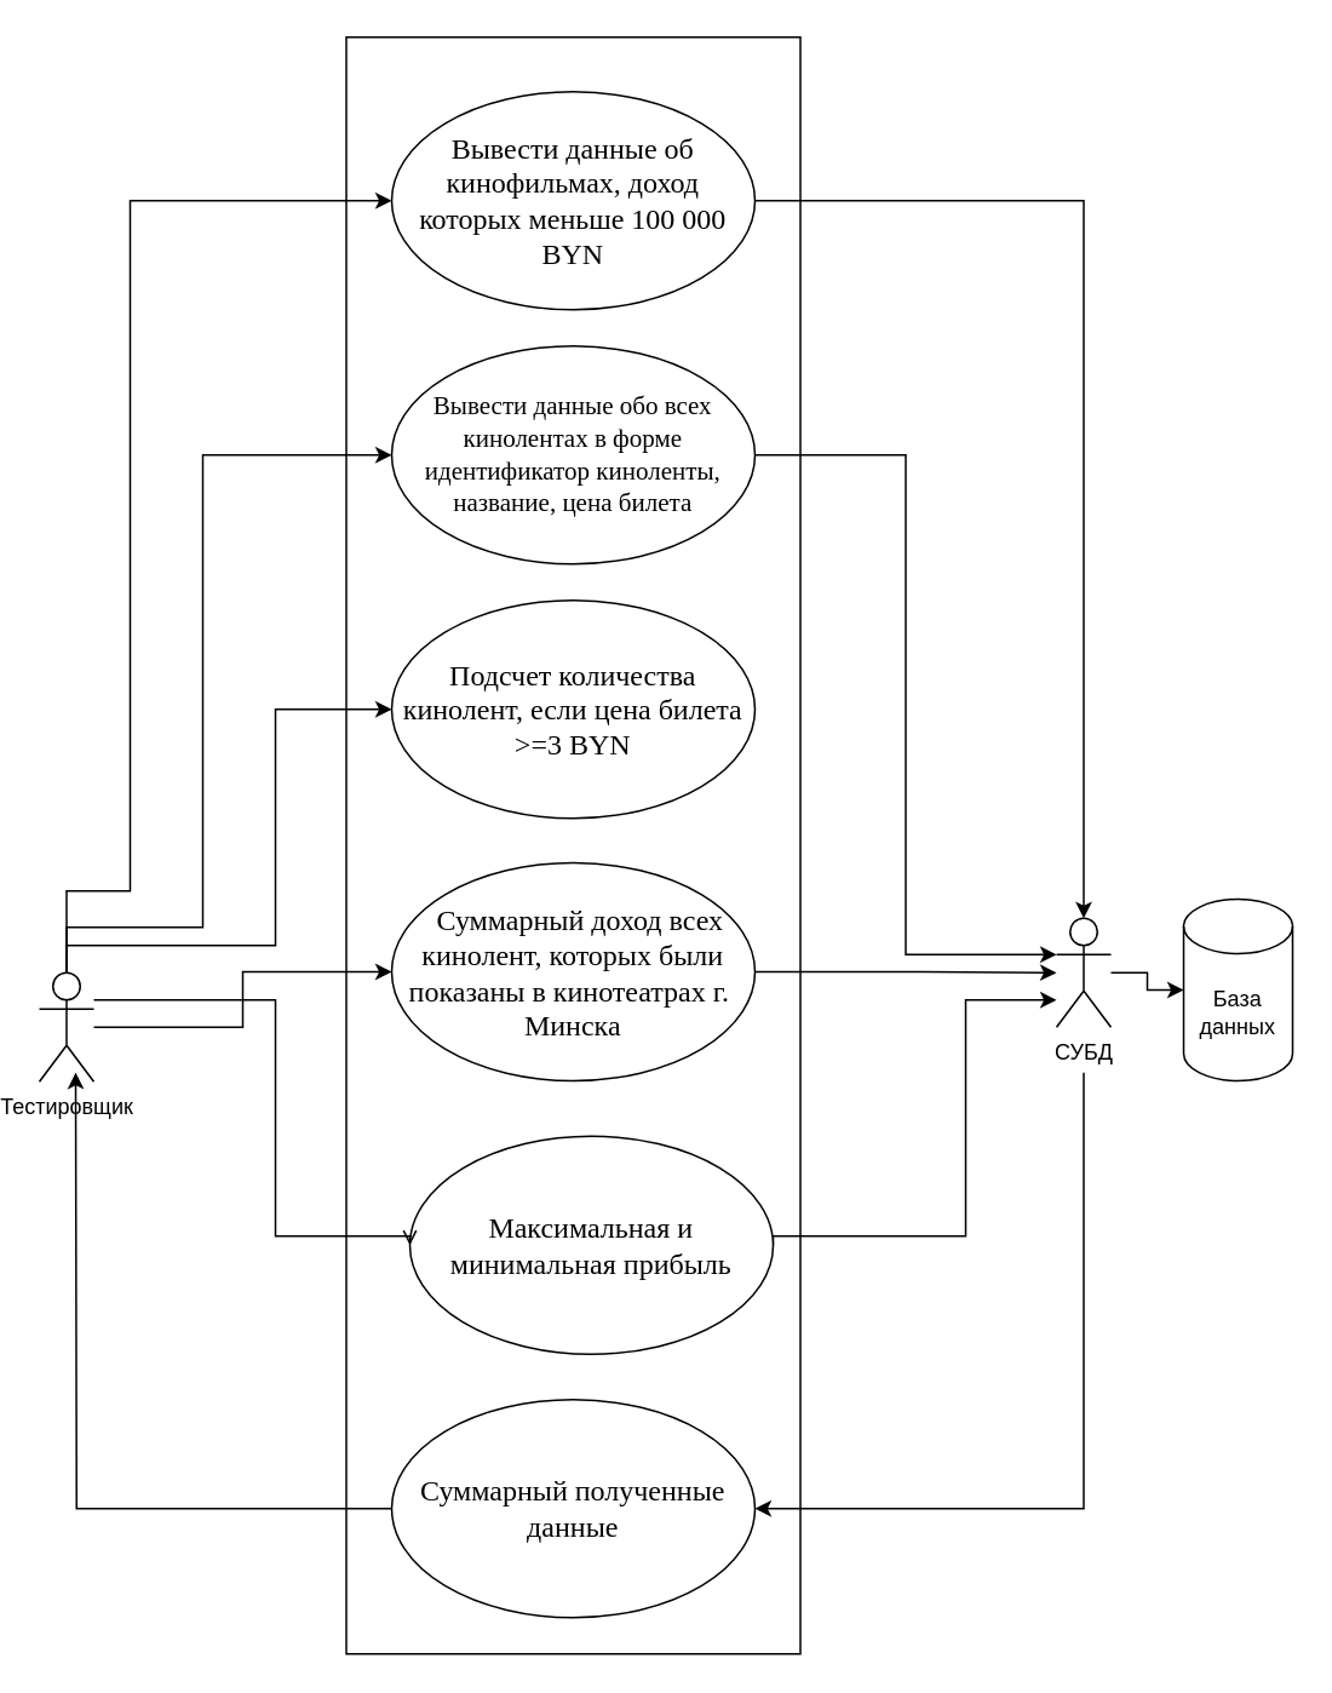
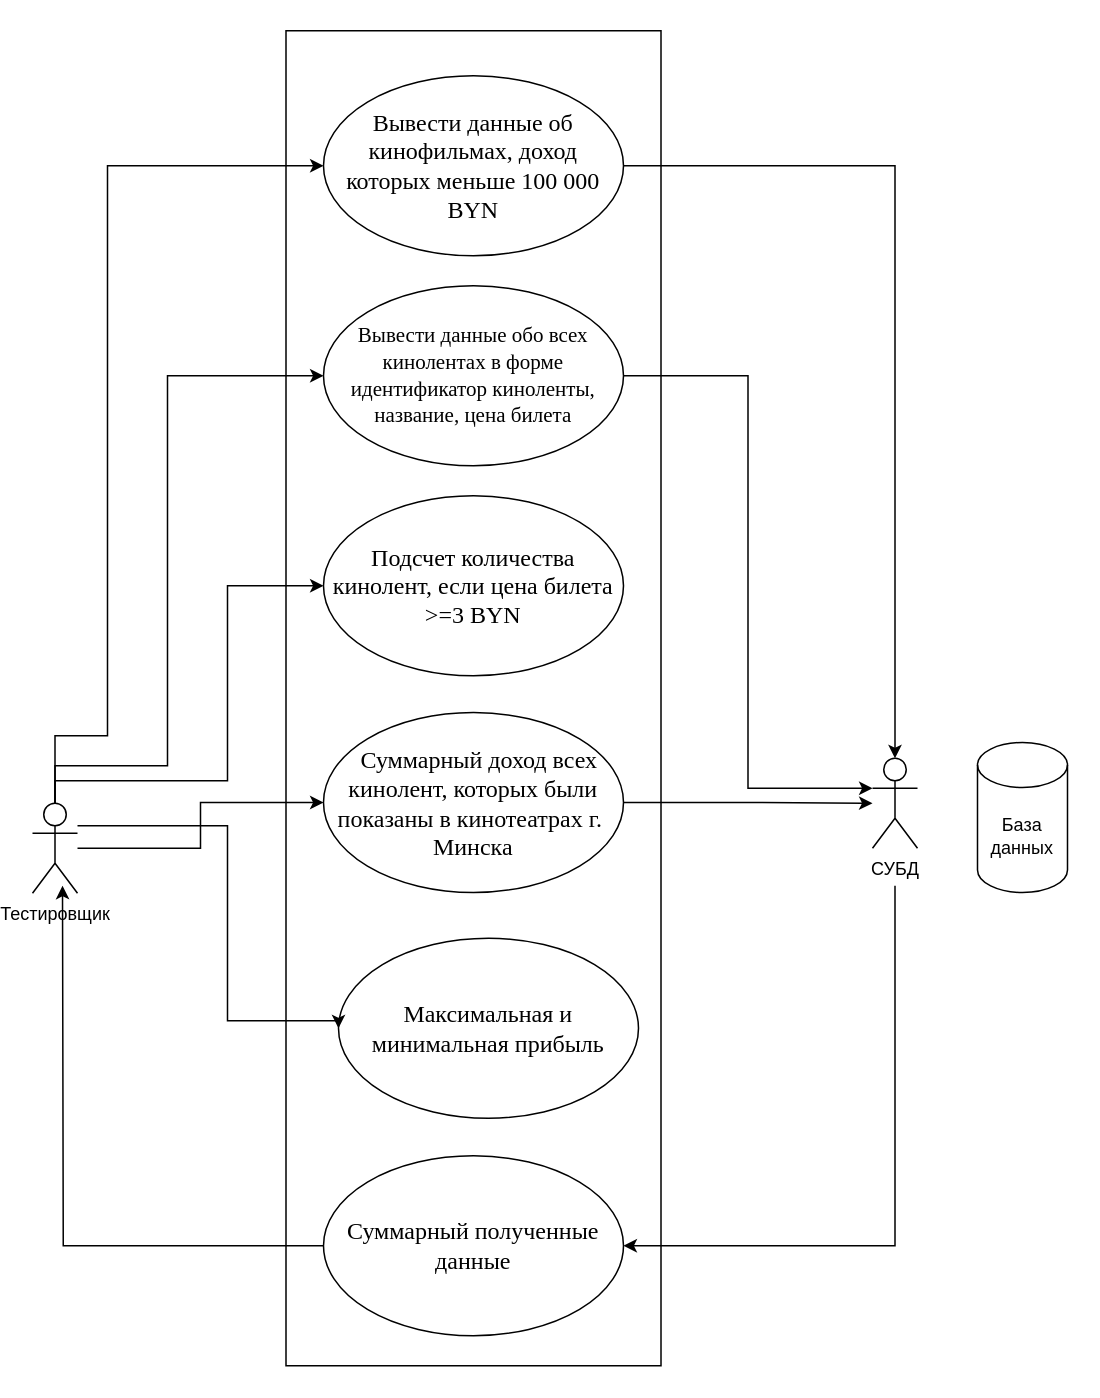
  <mxCell id="0" />
  <mxCell id="1" parent="0" />
  <mxCell id="2" value="" style="rounded=0;whiteSpace=wrap;html=1;" vertex="1" parent="1"><mxGeometry x="189" y="20" width="250" height="890" as="geometry" /></mxCell>
  <mxCell id="3" value="&lt;div style=&quot;&quot;&gt;&lt;span style=&quot;font-size: 12pt; font-family: LiberationSans;&quot;&gt;Вывести данные об кинофильмах, доход которых меньше 100 000 BYN&lt;/span&gt;&lt;/div&gt;" style="ellipse;whiteSpace=wrap;html=1;align=center;" vertex="1" parent="1"><mxGeometry x="214" y="50" width="200" height="120" as="geometry" /></mxCell>
  <mxCell id="4" value="&lt;div style=&quot;font-size: 14px;&quot;&gt;&lt;div style=&quot;&quot;&gt;&lt;span style=&quot;font-family: LiberationSans;&quot;&gt;Вывести данные обо всех кинолентах в форме идентификатор киноленты,&lt;/span&gt;&lt;/div&gt;&lt;div style=&quot;&quot;&gt;&lt;span style=&quot;font-family: LiberationSans;&quot;&gt;название, цена билета&lt;/span&gt;&lt;/div&gt;&lt;/div&gt;" style="ellipse;whiteSpace=wrap;html=1;align=center;" vertex="1" parent="1"><mxGeometry x="214" y="190" width="200" height="120" as="geometry" /></mxCell>
  <mxCell id="5" value="&lt;div style=&quot;font-size: 14px;&quot;&gt;&lt;div style=&quot;&quot;&gt;&lt;div style=&quot;&quot;&gt;&lt;span style=&quot;font-size: 12pt; font-family: LiberationSans;&quot;&gt;Подсчет количества кинолент, если цена билета &amp;gt;=3 BYN&lt;/span&gt;&lt;/div&gt;&lt;/div&gt;&lt;/div&gt;" style="ellipse;whiteSpace=wrap;html=1;align=center;" vertex="1" parent="1"><mxGeometry x="214" y="330" width="200" height="120" as="geometry" /></mxCell>
  <mxCell id="6" style="edgeStyle=orthogonalEdgeStyle;rounded=0;orthogonalLoop=1;jettySize=auto;html=1;exitX=1;exitY=0.5;exitDx=0;exitDy=0;" edge="1" parent="1" source="7" target="20"><mxGeometry relative="1" as="geometry" /></mxCell>
  <mxCell id="7" value="&lt;div style=&quot;font-size: 14px;&quot;&gt;&lt;div style=&quot;&quot;&gt;&lt;div style=&quot;&quot;&gt;&lt;div style=&quot;&quot;&gt;&lt;span style=&quot;font-size: 12pt; font-family: LiberationSans;&quot;&gt;&amp;nbsp; Суммарный доход всех кинолент, которых были показаны в кинотеатрах г.&amp;nbsp;&lt;/span&gt;&lt;/div&gt;&lt;div style=&quot;&quot;&gt;&lt;span style=&quot;font-size: 12pt; font-family: LiberationSans;&quot;&gt;Минска&lt;/span&gt;&lt;/div&gt;&lt;/div&gt;&lt;/div&gt;&lt;/div&gt;" style="ellipse;whiteSpace=wrap;html=1;align=center;" vertex="1" parent="1"><mxGeometry x="214" y="474.5" width="200" height="120" as="geometry" /></mxCell>
- <mxCell id="8" style="edgeStyle=orthogonalEdgeStyle;rounded=0;orthogonalLoop=1;jettySize=auto;html=1;exitX=1;exitY=0.5;exitDx=0;exitDy=0;" edge="1" parent="1" source="9" target="20"><mxGeometry relative="1" as="geometry"><Array as="points"><mxPoint x="530" y="680" /><mxPoint x="530" y="550" /></Array></mxGeometry></mxCell>
  <mxCell id="9" value="&lt;div style=&quot;font-size: 14px;&quot;&gt;&lt;div style=&quot;&quot;&gt;&lt;div style=&quot;&quot;&gt;&lt;div style=&quot;&quot;&gt;&lt;div style=&quot;&quot;&gt;&lt;span style=&quot;font-size: 12pt; font-family: LiberationSans;&quot;&gt;Максимальная и минимальная прибыль&lt;/span&gt;&lt;/div&gt;&lt;/div&gt;&lt;/div&gt;&lt;/div&gt;&lt;/div&gt;" style="ellipse;whiteSpace=wrap;html=1;align=center;" vertex="1" parent="1"><mxGeometry x="224" y="625" width="200" height="120" as="geometry" /></mxCell>
  <mxCell id="10" style="edgeStyle=orthogonalEdgeStyle;rounded=0;orthogonalLoop=1;jettySize=auto;html=1;exitX=0;exitY=0.5;exitDx=0;exitDy=0;" edge="1" parent="1" source="11"><mxGeometry relative="1" as="geometry"><mxPoint x="40" y="590" as="targetPoint" /></mxGeometry></mxCell>
  <mxCell id="11" value="&lt;div&gt;&lt;div&gt;&lt;div&gt;&lt;div&gt;&lt;div&gt;&lt;font size=&quot;3&quot; face=&quot;LiberationSans&quot;&gt;Суммарный полученные данные&lt;/font&gt;&lt;/div&gt;&lt;/div&gt;&lt;/div&gt;&lt;/div&gt;&lt;/div&gt;" style="ellipse;whiteSpace=wrap;html=1;align=center;" vertex="1" parent="1"><mxGeometry x="214" y="770" width="200" height="120" as="geometry" /></mxCell>
  <mxCell id="12" style="edgeStyle=orthogonalEdgeStyle;rounded=0;orthogonalLoop=1;jettySize=auto;html=1;entryX=0;entryY=0.5;entryDx=0;entryDy=0;" edge="1" parent="1" source="17" target="7"><mxGeometry relative="1" as="geometry" /></mxCell>
  <mxCell id="13" style="edgeStyle=orthogonalEdgeStyle;rounded=0;orthogonalLoop=1;jettySize=auto;html=1;entryX=0;entryY=0.5;entryDx=0;entryDy=0;" edge="1" parent="1" source="17" target="5"><mxGeometry relative="1" as="geometry"><Array as="points"><mxPoint x="150" y="520" /><mxPoint x="150" y="390" /></Array></mxGeometry></mxCell>
  <mxCell id="14" style="edgeStyle=orthogonalEdgeStyle;rounded=0;orthogonalLoop=1;jettySize=auto;html=1;entryX=0;entryY=0.5;entryDx=0;entryDy=0;" edge="1" parent="1" source="17" target="4"><mxGeometry relative="1" as="geometry"><Array as="points"><mxPoint x="110" y="510" /><mxPoint x="110" y="250" /></Array></mxGeometry></mxCell>
  <mxCell id="15" style="edgeStyle=orthogonalEdgeStyle;rounded=0;orthogonalLoop=1;jettySize=auto;html=1;entryX=0;entryY=0.5;entryDx=0;entryDy=0;" edge="1" parent="1" source="17" target="3"><mxGeometry relative="1" as="geometry"><Array as="points"><mxPoint x="35" y="490" /><mxPoint x="70" y="490" /><mxPoint x="70" y="110" /></Array></mxGeometry></mxCell>
- <mxCell id="16" style="edgeStyle=orthogonalEdgeStyle;rounded=0;orthogonalLoop=1;jettySize=auto;html=1;entryX=0;entryY=0.5;entryDx=0;entryDy=0;endArrow=open;" edge="1" parent="1" source="17" target="9"><mxGeometry relative="1" as="geometry"><Array as="points"><mxPoint x="150" y="550" /><mxPoint x="150" y="680" /></Array></mxGeometry></mxCell>
+ <mxCell id="16" style="edgeStyle=orthogonalEdgeStyle;rounded=0;orthogonalLoop=1;jettySize=auto;html=1;entryX=0;entryY=0.5;entryDx=0;entryDy=0;" edge="1" parent="1" source="17" target="9"><mxGeometry relative="1" as="geometry"><Array as="points"><mxPoint x="150" y="550" /><mxPoint x="150" y="680" /></Array></mxGeometry></mxCell>
  <mxCell id="17" value="Тестировщик" style="shape=umlActor;verticalLabelPosition=bottom;verticalAlign=top;html=1;outlineConnect=0;" vertex="1" parent="1"><mxGeometry x="20" y="535" width="30" height="60" as="geometry" /></mxCell>
- <mxCell id="18" style="edgeStyle=orthogonalEdgeStyle;rounded=0;orthogonalLoop=1;jettySize=auto;html=1;" edge="1" parent="1" source="20" target="23"><mxGeometry relative="1" as="geometry" /></mxCell>
  <mxCell id="19" style="edgeStyle=orthogonalEdgeStyle;rounded=0;orthogonalLoop=1;jettySize=auto;html=1;entryX=1;entryY=0.5;entryDx=0;entryDy=0;" edge="1" parent="1" target="11"><mxGeometry relative="1" as="geometry"><mxPoint x="595" y="590" as="sourcePoint" /><Array as="points"><mxPoint x="595" y="830" /></Array></mxGeometry></mxCell>
  <mxCell id="20" value="СУБД" style="shape=umlActor;verticalLabelPosition=bottom;verticalAlign=top;html=1;outlineConnect=0;" vertex="1" parent="1"><mxGeometry x="580" y="505" width="30" height="60" as="geometry" /></mxCell>
  <mxCell id="21" style="edgeStyle=orthogonalEdgeStyle;rounded=0;orthogonalLoop=1;jettySize=auto;html=1;exitX=1;exitY=0.5;exitDx=0;exitDy=0;entryX=0.5;entryY=0;entryDx=0;entryDy=0;entryPerimeter=0;" edge="1" parent="1" source="3" target="20"><mxGeometry relative="1" as="geometry" /></mxCell>
  <mxCell id="22" style="edgeStyle=orthogonalEdgeStyle;rounded=0;orthogonalLoop=1;jettySize=auto;html=1;entryX=0;entryY=0.333;entryDx=0;entryDy=0;entryPerimeter=0;" edge="1" parent="1" source="4" target="20"><mxGeometry relative="1" as="geometry" /></mxCell>
  <mxCell id="23" value="База данных" style="shape=cylinder3;whiteSpace=wrap;html=1;boundedLbl=1;backgroundOutline=1;size=15;align=center;" vertex="1" parent="1"><mxGeometry x="650" y="494.5" width="60" height="100" as="geometry" /></mxCell>
